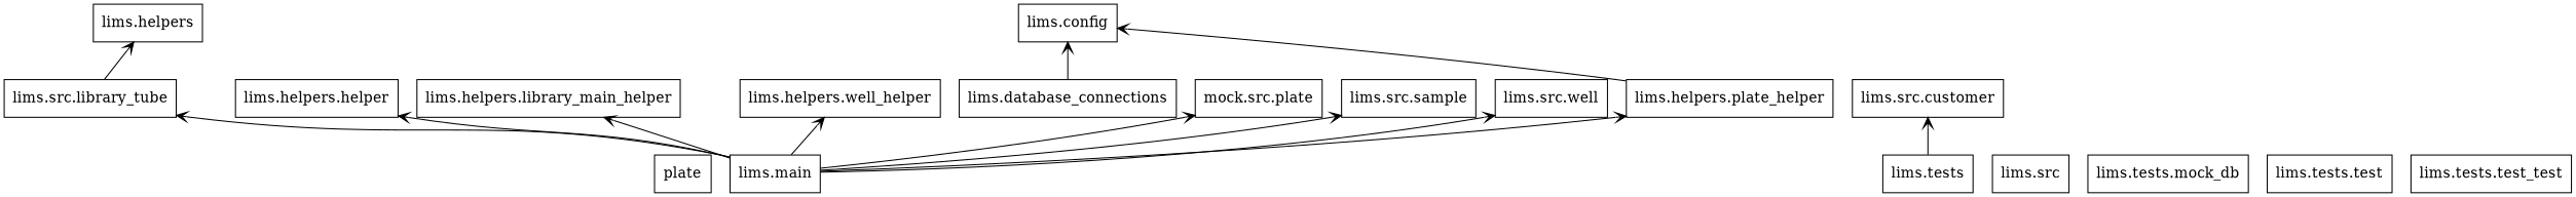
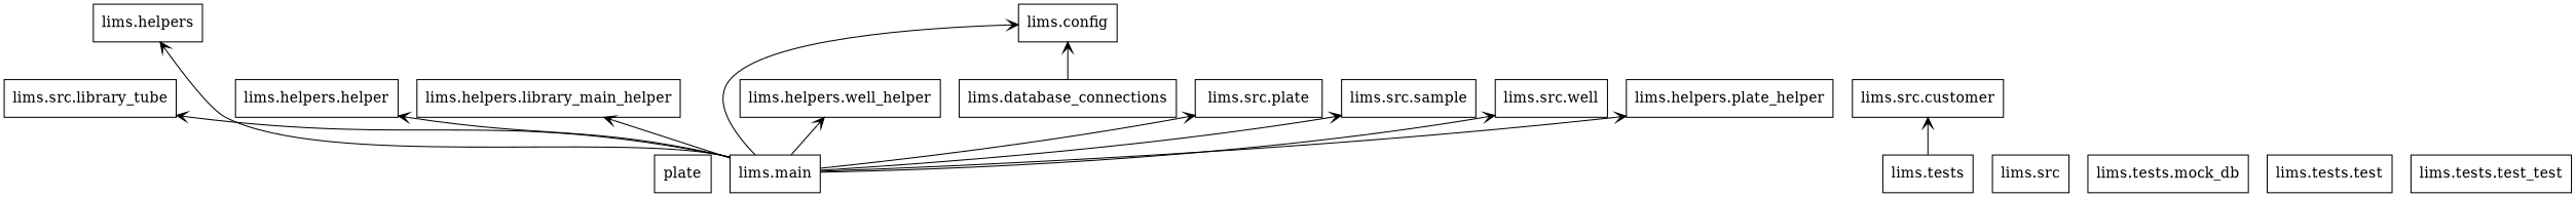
  digraph {
    rankdir=BT
    node [shape=box]
    edge [arrowhead=open arrowtail=none]
    n1 [label=plate]
    n2 [label="lims.config"]
    n3 [label="lims.database_connections"]
    n4 [label="lims.helpers"]
    n5 [label="lims.helpers.helper"]
    n6 [label="lims.helpers.library_main_helper"]
    n7 [label="lims.helpers.plate_helper"]
    n8 [label="lims.helpers.well_helper"]
    n9 [label="lims.main"]
    n10 [label="lims.src.library_tube"]
-   n11 [label="mock.src.plate"]
+   n11 [label="lims.src.plate"]
    n12 [label="lims.src.sample"]
    n13 [label="lims.src.well"]
    n14 [label="lims.src.customer"]
    n15 [label="lims.src"]
    n16 [label="lims.tests"]
    n17 [label="lims.tests.mock_db"]
    n18 [label="lims.tests.test"]
    n19 [label="lims.tests.test_test"]
    n3 -> n2
-   n7 -> n2
-   n10 -> n4
+   n9 -> n2
+   n9 -> n4
    n9 -> n5
    n9 -> n6
    n9 -> n7
    n9 -> n8
    n9 -> n10
    n9 -> n11
    n9 -> n12
    n9 -> n13
    n16 -> n14
  }
